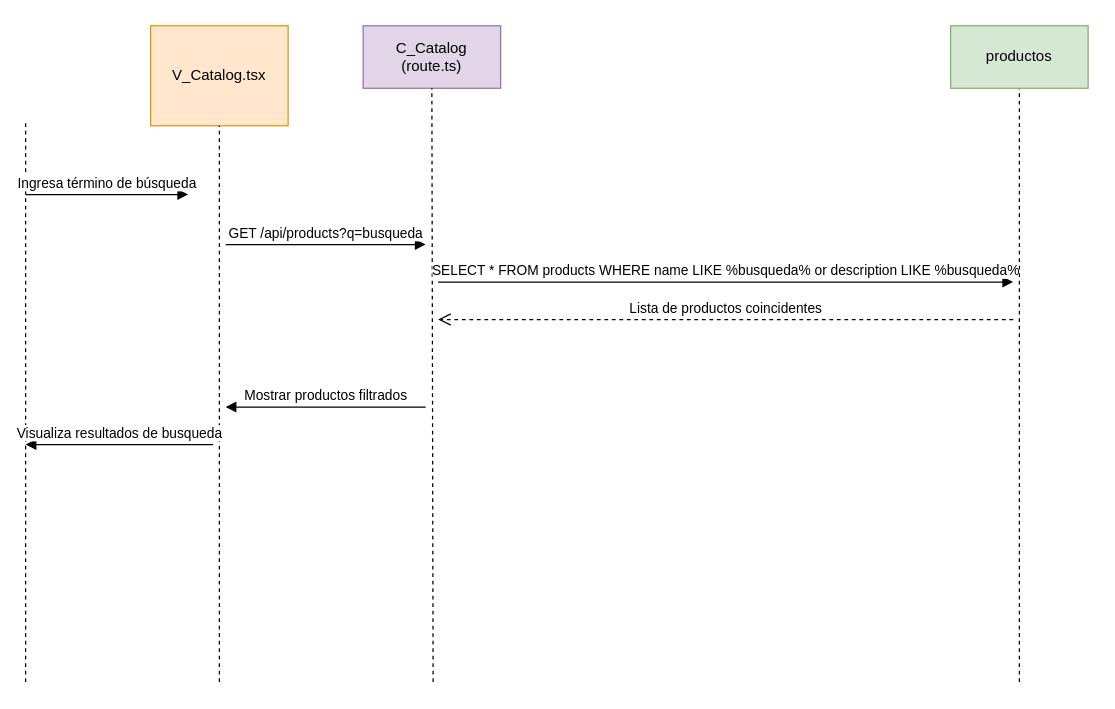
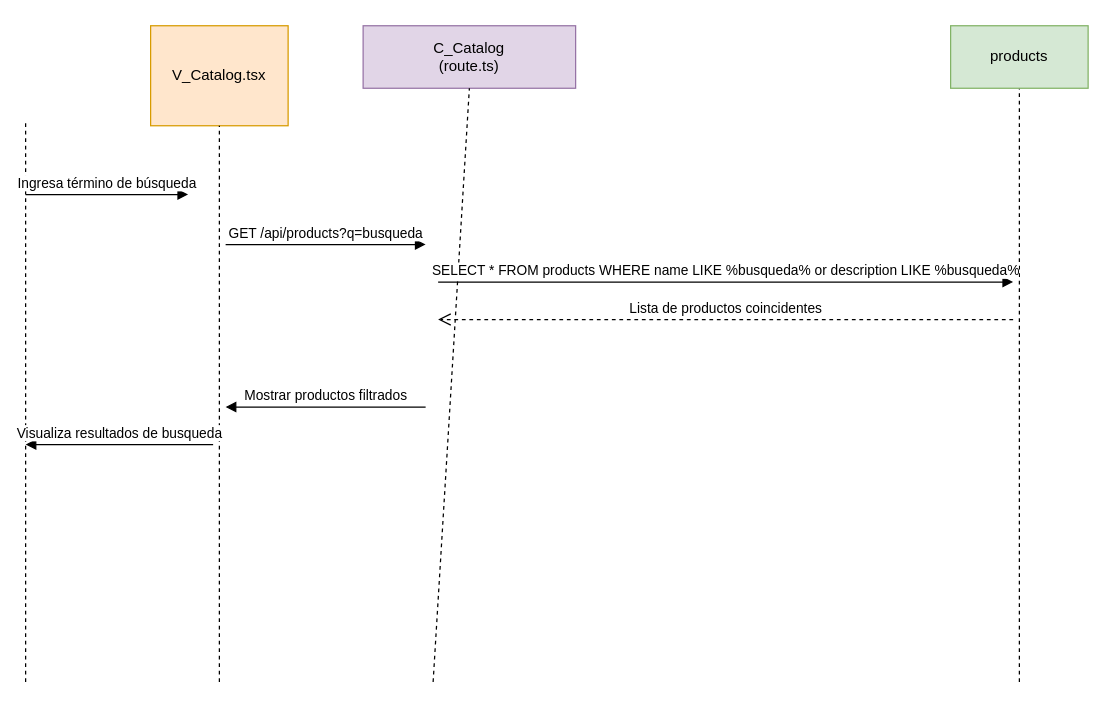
  <mxCell id="0" />
  <mxCell id="1" parent="0" />
  <mxCell id="2" value="V_Catalog.tsx" style="html=1;whiteSpace=wrap;fillColor=#ffe6cc;strokeColor=#d79b00;" parent="1" vertex="1"><mxGeometry x="120" y="20" width="110" height="80" as="geometry" /></mxCell>
- <mxCell id="3" value="C_Catalog&lt;br&gt;(route.ts)" style="html=1;whiteSpace=wrap;fillColor=#e1d5e7;strokeColor=#9673a6;" parent="1" vertex="1"><mxGeometry x="290" y="20" width="110" height="50" as="geometry" /></mxCell>
+ <mxCell id="3" value="C_Catalog&lt;br&gt;(route.ts)" style="html=1;whiteSpace=wrap;fillColor=#e1d5e7;strokeColor=#9673a6;" parent="1" vertex="1"><mxGeometry x="290" y="20" width="170" height="50" as="geometry" /></mxCell>
  <mxCell id="4" value="" style="endArrow=none;dashed=1;html=1;rounded=0;" parent="1" edge="1"><mxGeometry width="50" height="50" relative="1" as="geometry"><mxPoint x="20" y="545" as="sourcePoint" /><mxPoint x="20" y="95" as="targetPoint" /></mxGeometry></mxCell>
  <mxCell id="5" value="" style="endArrow=none;dashed=1;html=1;rounded=0;entryX=0.5;entryY=1;entryDx=0;entryDy=0;" parent="1" target="2" edge="1"><mxGeometry width="50" height="50" relative="1" as="geometry"><mxPoint x="175" y="545" as="sourcePoint" /><mxPoint x="220" y="155" as="targetPoint" /></mxGeometry></mxCell>
  <mxCell id="6" value="" style="endArrow=none;dashed=1;html=1;rounded=0;entryX=0.5;entryY=1;entryDx=0;entryDy=0;" parent="1" target="3" edge="1"><mxGeometry width="50" height="50" relative="1" as="geometry"><mxPoint x="346" y="545" as="sourcePoint" /><mxPoint x="156" y="155" as="targetPoint" /></mxGeometry></mxCell>
  <mxCell id="7" value="" style="endArrow=none;dashed=1;html=1;rounded=0;entryX=0.5;entryY=1;entryDx=0;entryDy=0;" parent="1" edge="1"><mxGeometry width="50" height="50" relative="1" as="geometry"><mxPoint x="815" y="545" as="sourcePoint" /><mxPoint x="815" y="70" as="targetPoint" /></mxGeometry></mxCell>
  <mxCell id="8" value="&lt;font&gt;GET /api/products?q=busqueda&lt;/font&gt;" style="html=1;verticalAlign=bottom;endArrow=block;curved=0;rounded=0;" parent="1" edge="1"><mxGeometry width="80" relative="1" as="geometry"><mxPoint x="180" y="195" as="sourcePoint" /><mxPoint x="340" y="195" as="targetPoint" /><mxPoint as="offset" /></mxGeometry></mxCell>
  <mxCell id="9" value="SELECT * FROM products WHERE name LIKE %busqueda% or description LIKE %busqueda%" style="html=1;verticalAlign=bottom;endArrow=block;curved=0;rounded=0;" parent="1" edge="1"><mxGeometry width="80" relative="1" as="geometry"><mxPoint x="350" y="225" as="sourcePoint" /><mxPoint x="810" y="225" as="targetPoint" /><mxPoint as="offset" /></mxGeometry></mxCell>
  <mxCell id="10" value="Lista de productos coincidentes" style="html=1;verticalAlign=bottom;endArrow=open;dashed=1;endSize=8;curved=0;rounded=0;" parent="1" edge="1"><mxGeometry relative="1" as="geometry"><mxPoint x="810" y="255" as="sourcePoint" /><mxPoint x="350" y="255" as="targetPoint" /></mxGeometry></mxCell>
- <mxCell id="11" value="productos" style="html=1;whiteSpace=wrap;fillColor=#d5e8d4;strokeColor=#82b366;" vertex="1" parent="1"><mxGeometry x="760" y="20" width="110" height="50" as="geometry" /></mxCell>
+ <mxCell id="11" value="products" style="html=1;whiteSpace=wrap;fillColor=#d5e8d4;strokeColor=#82b366;" vertex="1" parent="1"><mxGeometry x="760" y="20" width="110" height="50" as="geometry" /></mxCell>
  <mxCell id="12" value="Mostrar productos filtrados" style="html=1;verticalAlign=bottom;endArrow=block;curved=0;rounded=0;" edge="1" parent="1"><mxGeometry width="80" relative="1" as="geometry"><mxPoint x="340" y="325" as="sourcePoint" /><mxPoint x="180" y="325" as="targetPoint" /><mxPoint as="offset" /></mxGeometry></mxCell>
  <mxCell id="13" value="Visualiza resultados de busqueda" style="html=1;verticalAlign=bottom;endArrow=block;curved=0;rounded=0;" edge="1" parent="1"><mxGeometry width="80" relative="1" as="geometry"><mxPoint x="170" y="355" as="sourcePoint" /><mxPoint x="20" y="355" as="targetPoint" /><mxPoint as="offset" /></mxGeometry></mxCell>
  <mxCell id="14" value="Ingresa término de búsqueda" style="html=1;verticalAlign=bottom;endArrow=block;curved=0;rounded=0;" edge="1" parent="1"><mxGeometry width="80" relative="1" as="geometry"><mxPoint x="20" y="155" as="sourcePoint" /><mxPoint x="150" y="155" as="targetPoint" /></mxGeometry></mxCell>
